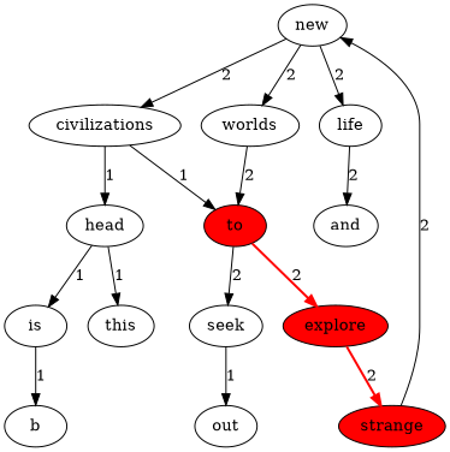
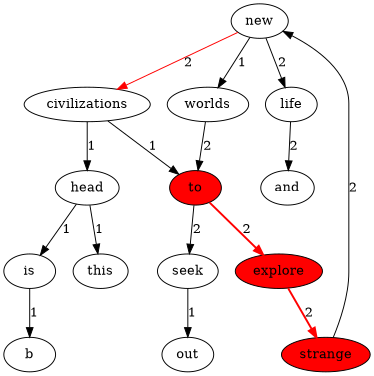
  digraph {
    new
    civilizations
    life
    worlds
    head
    to [fillcolor=red style=filled]
    and
    this
    is
    explore [fillcolor=red style=filled]
    seek
    strange [fillcolor=red style=filled]
    out
    b
-   new -> civilizations [label=2]
+   new -> civilizations [label=2 color=red]
    new -> life [label=2]
-   new -> worlds [label=2]
+   new -> worlds [label=1]
    civilizations -> head [label=1]
    civilizations -> to [label=1]
    life -> and [label=2]
    worlds -> to [label=2]
    head -> this [label=1]
    head -> is [label=1]
    to -> explore [color=red label=2 penwidth=2.0]
    to -> seek [label=2]
    is -> b [label=1]
    explore -> strange [color=red label=2 penwidth=2.0]
    seek -> out [label=1]
    strange -> new [label=2]
  }
